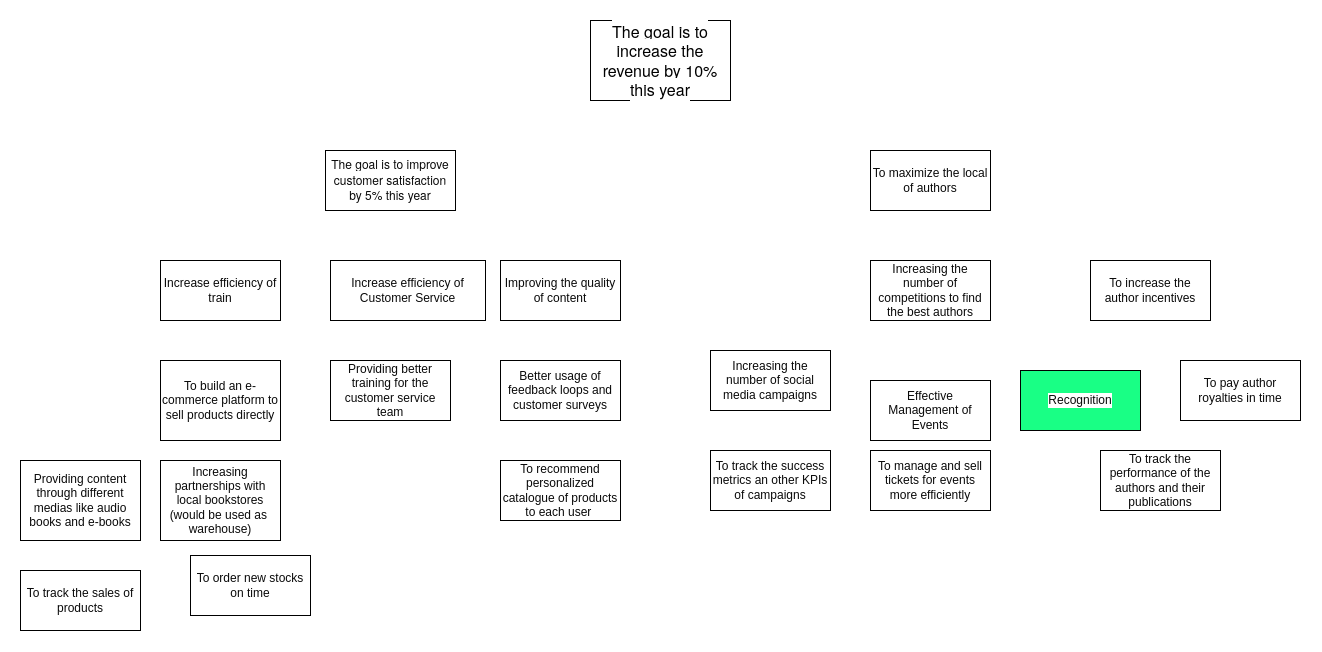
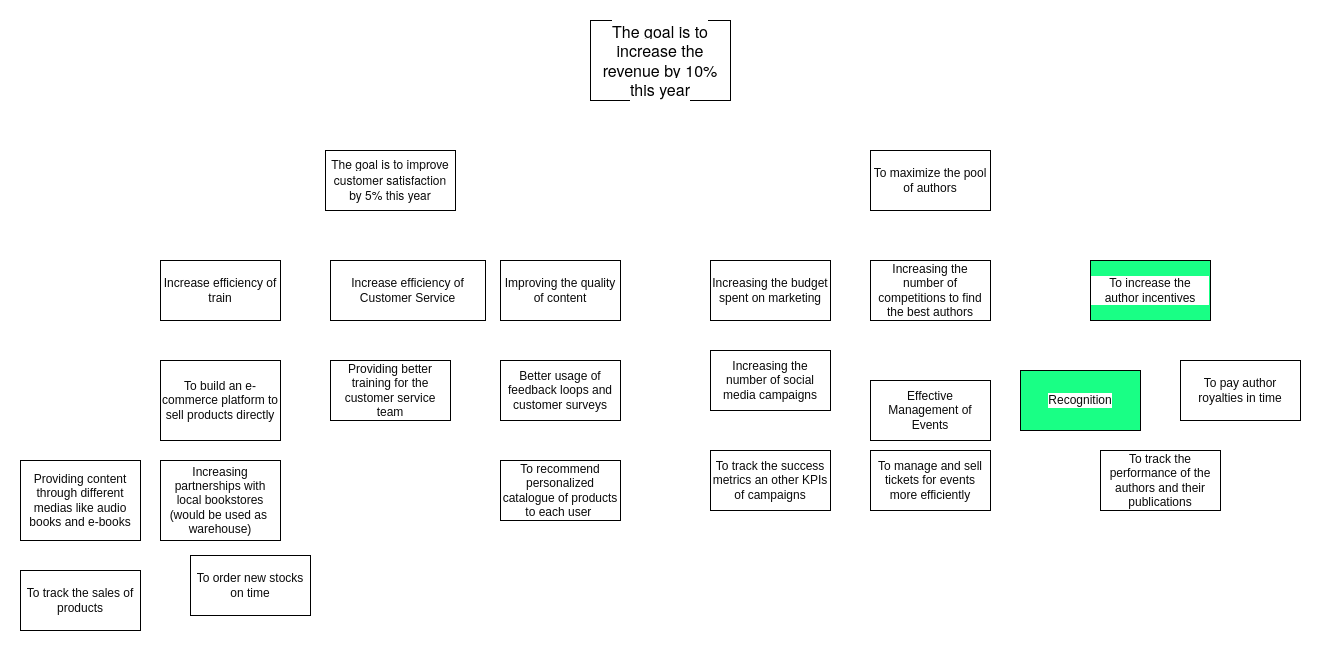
  <mxCell id="0" />
  <mxCell id="1" parent="0" />
  <mxCell id="2" value="&lt;span style=&quot;font-family: &amp;#34;whitney&amp;#34; , &amp;#34;helvetica neue&amp;#34; , &amp;#34;helvetica&amp;#34; , &amp;#34;arial&amp;#34; , sans-serif ; font-size: 16px ; text-align: left ; background-color: rgb(255 , 255 , 255)&quot;&gt;The goal is to increase the revenue by 10% this year&lt;/span&gt;" style="rounded=0;whiteSpace=wrap;html=1;" parent="1" vertex="1"><mxGeometry x="590" y="20" width="140" height="80" as="geometry" /></mxCell>
  <mxCell id="3" value="&lt;span style=&quot;font-family: &amp;#34;whitney&amp;#34; , &amp;#34;helvetica neue&amp;#34; , &amp;#34;helvetica&amp;#34; , &amp;#34;arial&amp;#34; , sans-serif ; text-align: left ; background-color: rgb(255 , 255 , 255)&quot;&gt;&lt;font color=&quot;#0a0a0a&quot; style=&quot;font-size: 12px&quot;&gt; The goal is to improve customer satisfaction by 5% this year&lt;/font&gt;&lt;/span&gt;" style="rounded=0;whiteSpace=wrap;html=1;" parent="1" vertex="1"><mxGeometry x="325" y="150" width="130" height="60" as="geometry" /></mxCell>
- <mxCell id="4" value="To maximize the local of authors" style="rounded=0;whiteSpace=wrap;html=1;labelBackgroundColor=#FFFFFF;fontColor=#0A0A0A;" parent="1" vertex="1"><mxGeometry x="870" y="150" width="120" height="60" as="geometry" /></mxCell>
+ <mxCell id="4" value="To maximize the pool of authors" style="rounded=0;whiteSpace=wrap;html=1;labelBackgroundColor=#FFFFFF;fontColor=#0A0A0A;" parent="1" vertex="1"><mxGeometry x="870" y="150" width="120" height="60" as="geometry" /></mxCell>
+ <mxCell id="5" value="Increasing the budget spent on marketing" style="rounded=0;whiteSpace=wrap;html=1;labelBackgroundColor=#FFFFFF;fontColor=#0A0A0A;" parent="1" vertex="1"><mxGeometry x="710" y="260" width="120" height="60" as="geometry" /></mxCell>
  <mxCell id="6" value="Providing content through different medias like audio books and e-books" style="rounded=0;whiteSpace=wrap;html=1;labelBackgroundColor=#FFFFFF;fontColor=#0A0A0A;" parent="1" vertex="1"><mxGeometry x="20" y="460" width="120" height="80" as="geometry" /></mxCell>
- <mxCell id="7" value="To increase the author incentives" style="rounded=0;whiteSpace=wrap;html=1;labelBackgroundColor=#FFFFFF;fontColor=#0A0A0A;" parent="1" vertex="1"><mxGeometry x="1090" y="260" width="120" height="60" as="geometry" /></mxCell>
+ <mxCell id="7" value="To increase the author incentives" style="rounded=0;whiteSpace=wrap;html=1;labelBackgroundColor=#FFFFFF;fontColor=#0A0A0A;fillColor=#19ff85;" parent="1" vertex="1"><mxGeometry x="1090" y="260" width="120" height="60" as="geometry" /></mxCell>
  <mxCell id="8" value="Improving the quality of content" style="rounded=0;whiteSpace=wrap;html=1;labelBackgroundColor=#FFFFFF;fontColor=#0A0A0A;" parent="1" vertex="1"><mxGeometry x="500" y="260" width="120" height="60" as="geometry" /></mxCell>
  <mxCell id="9" value="Increase efficiency of train" style="rounded=0;whiteSpace=wrap;html=1;labelBackgroundColor=#FFFFFF;fontColor=#0A0A0A;" parent="1" vertex="1"><mxGeometry x="160" y="260" width="120" height="60" as="geometry" /></mxCell>
  <mxCell id="10" value="Increase efficiency of Customer Service" style="rounded=0;whiteSpace=wrap;html=1;labelBackgroundColor=#FFFFFF;fontColor=#0A0A0A;" parent="1" vertex="1"><mxGeometry x="330" y="260" width="155" height="60" as="geometry" /></mxCell>
  <mxCell id="11" value="Better usage of feedback loops and customer surveys" style="rounded=0;whiteSpace=wrap;html=1;labelBackgroundColor=#FFFFFF;fontColor=#0A0A0A;" parent="1" vertex="1"><mxGeometry x="500" y="360" width="120" height="60" as="geometry" /></mxCell>
  <mxCell id="12" value="Increasing partnerships with local bookstores (would be used as&amp;nbsp; warehouse)" style="rounded=0;whiteSpace=wrap;html=1;labelBackgroundColor=#FFFFFF;fontColor=#0A0A0A;" parent="1" vertex="1"><mxGeometry x="160" y="460" width="120" height="80" as="geometry" /></mxCell>
  <mxCell id="13" value="Providing better training for the customer service team" style="rounded=0;whiteSpace=wrap;html=1;labelBackgroundColor=#FFFFFF;fontColor=#0A0A0A;" parent="1" vertex="1"><mxGeometry x="330" y="360" width="120" height="60" as="geometry" /></mxCell>
  <mxCell id="14" value="Increasing the number of social media campaigns" style="rounded=0;whiteSpace=wrap;html=1;labelBackgroundColor=#FFFFFF;fontColor=#0A0A0A;" parent="1" vertex="1"><mxGeometry x="710" y="350" width="120" height="60" as="geometry" /></mxCell>
  <mxCell id="15" value="Increasing the number of competitions to find the best authors" style="rounded=0;whiteSpace=wrap;html=1;labelBackgroundColor=#FFFFFF;fontColor=#0A0A0A;" parent="1" vertex="1"><mxGeometry x="870" y="260" width="120" height="60" as="geometry" /></mxCell>
  <mxCell id="16" value="To recommend personalized catalogue of products to each user&amp;nbsp;" style="rounded=0;whiteSpace=wrap;html=1;labelBackgroundColor=#FFFFFF;fontColor=#0A0A0A;" parent="1" vertex="1"><mxGeometry x="500" y="460" width="120" height="60" as="geometry" /></mxCell>
  <mxCell id="17" value="To order new stocks on time" style="rounded=0;whiteSpace=wrap;html=1;labelBackgroundColor=#FFFFFF;fontColor=#0A0A0A;" parent="1" vertex="1"><mxGeometry x="190" y="555" width="120" height="60" as="geometry" /></mxCell>
  <mxCell id="18" value="To track the success metrics an other KPIs of campaigns" style="rounded=0;whiteSpace=wrap;html=1;labelBackgroundColor=#FFFFFF;fontColor=#0A0A0A;" parent="1" vertex="1"><mxGeometry x="710" y="450" width="120" height="60" as="geometry" /></mxCell>
  <mxCell id="19" value="To build an e-commerce platform to sell products directly" style="rounded=0;whiteSpace=wrap;html=1;labelBackgroundColor=#FFFFFF;fontColor=#0A0A0A;" parent="1" vertex="1"><mxGeometry x="160" y="360" width="120" height="80" as="geometry" /></mxCell>
  <mxCell id="20" value="To track the performance of the authors and their publications" style="rounded=0;whiteSpace=wrap;html=1;labelBackgroundColor=#FFFFFF;fontColor=#0A0A0A;" parent="1" vertex="1"><mxGeometry x="1100" y="450" width="120" height="60" as="geometry" /></mxCell>
  <mxCell id="21" value="To pay author royalties in time" style="rounded=0;whiteSpace=wrap;html=1;labelBackgroundColor=#FFFFFF;fontColor=#0A0A0A;" vertex="1" parent="1"><mxGeometry x="1180" y="360" width="120" height="60" as="geometry" /></mxCell>
  <mxCell id="22" value="Recognition" style="rounded=0;whiteSpace=wrap;html=1;labelBackgroundColor=#FFFFFF;fontColor=#0A0A0A;fillColor=#19FF85;" vertex="1" parent="1"><mxGeometry x="1020" y="370" width="120" height="60" as="geometry" /></mxCell>
  <mxCell id="23" value="Effective Management of Events" style="rounded=0;whiteSpace=wrap;html=1;labelBackgroundColor=#FFFFFF;fontColor=#0A0A0A;" vertex="1" parent="1"><mxGeometry x="870" y="380" width="120" height="60" as="geometry" /></mxCell>
  <mxCell id="24" value="To manage and sell tickets for events more efficiently" style="rounded=0;whiteSpace=wrap;html=1;labelBackgroundColor=#FFFFFF;fontColor=#0A0A0A;" vertex="1" parent="1"><mxGeometry x="870" y="450" width="120" height="60" as="geometry" /></mxCell>
  <mxCell id="25" value="To track the sales of products" style="rounded=0;whiteSpace=wrap;html=1;labelBackgroundColor=#FFFFFF;fontColor=#0A0A0A;" vertex="1" parent="1"><mxGeometry x="20" y="570" width="120" height="60" as="geometry" /></mxCell>
